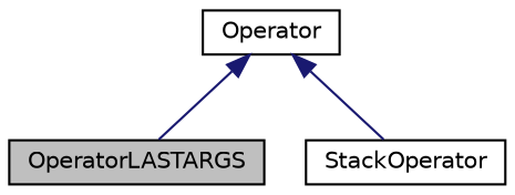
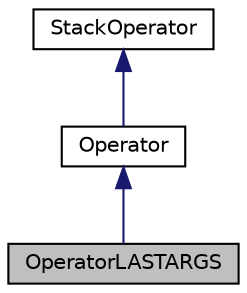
  digraph {
    node [color=black fillcolor=white fontname=Helvetica fontsize=10 shape=record style=filled]
    edge [color=midnightblue dir=back fontname=Helvetica fontsize=10 labelfontname=Helvetica labelfontsize=10 style=solid]
    n1 [fillcolor=grey75 fontcolor=black height=0.2 label=OperatorLASTARGS width=0.4]
    n2 [height=0.2 label=StackOperator width=0.4]
    n3 [height=0.2 label=Operator width=0.4]
    n3 -> n1
-   n3 -> n2
+   n2 -> n3
  }
